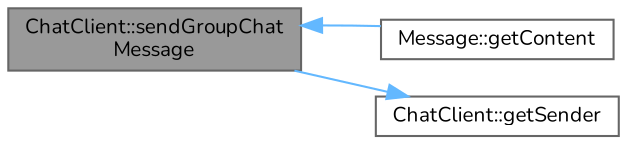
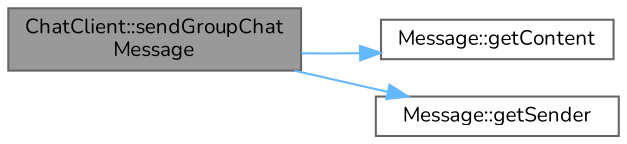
  digraph {
    fontname=Nunito
    rankdir=LR
    node [color=grey40 fillcolor=white fontname=Nunito fontsize=10 shape=box style=filled]
    edge [color=steelblue1 fontname=Nunito fontsize=10 labelfontname=Helvetica labelfontsize=10 style=solid]
    n1 [color=gray40 fillcolor=grey60 fontcolor=black height=0.2 label="ChatClient::sendGroupChat\lMessage" width=0.4]
    n2 [height=0.2 label="Message::getContent" width=0.4]
-   n3 [height=0.2 label="ChatClient::getSender" width=0.4]
-   n2 -> n1
+   n3 [height=0.2 label="Message::getSender" width=0.4]
+   n1 -> n2
    n1 -> n3
  }
